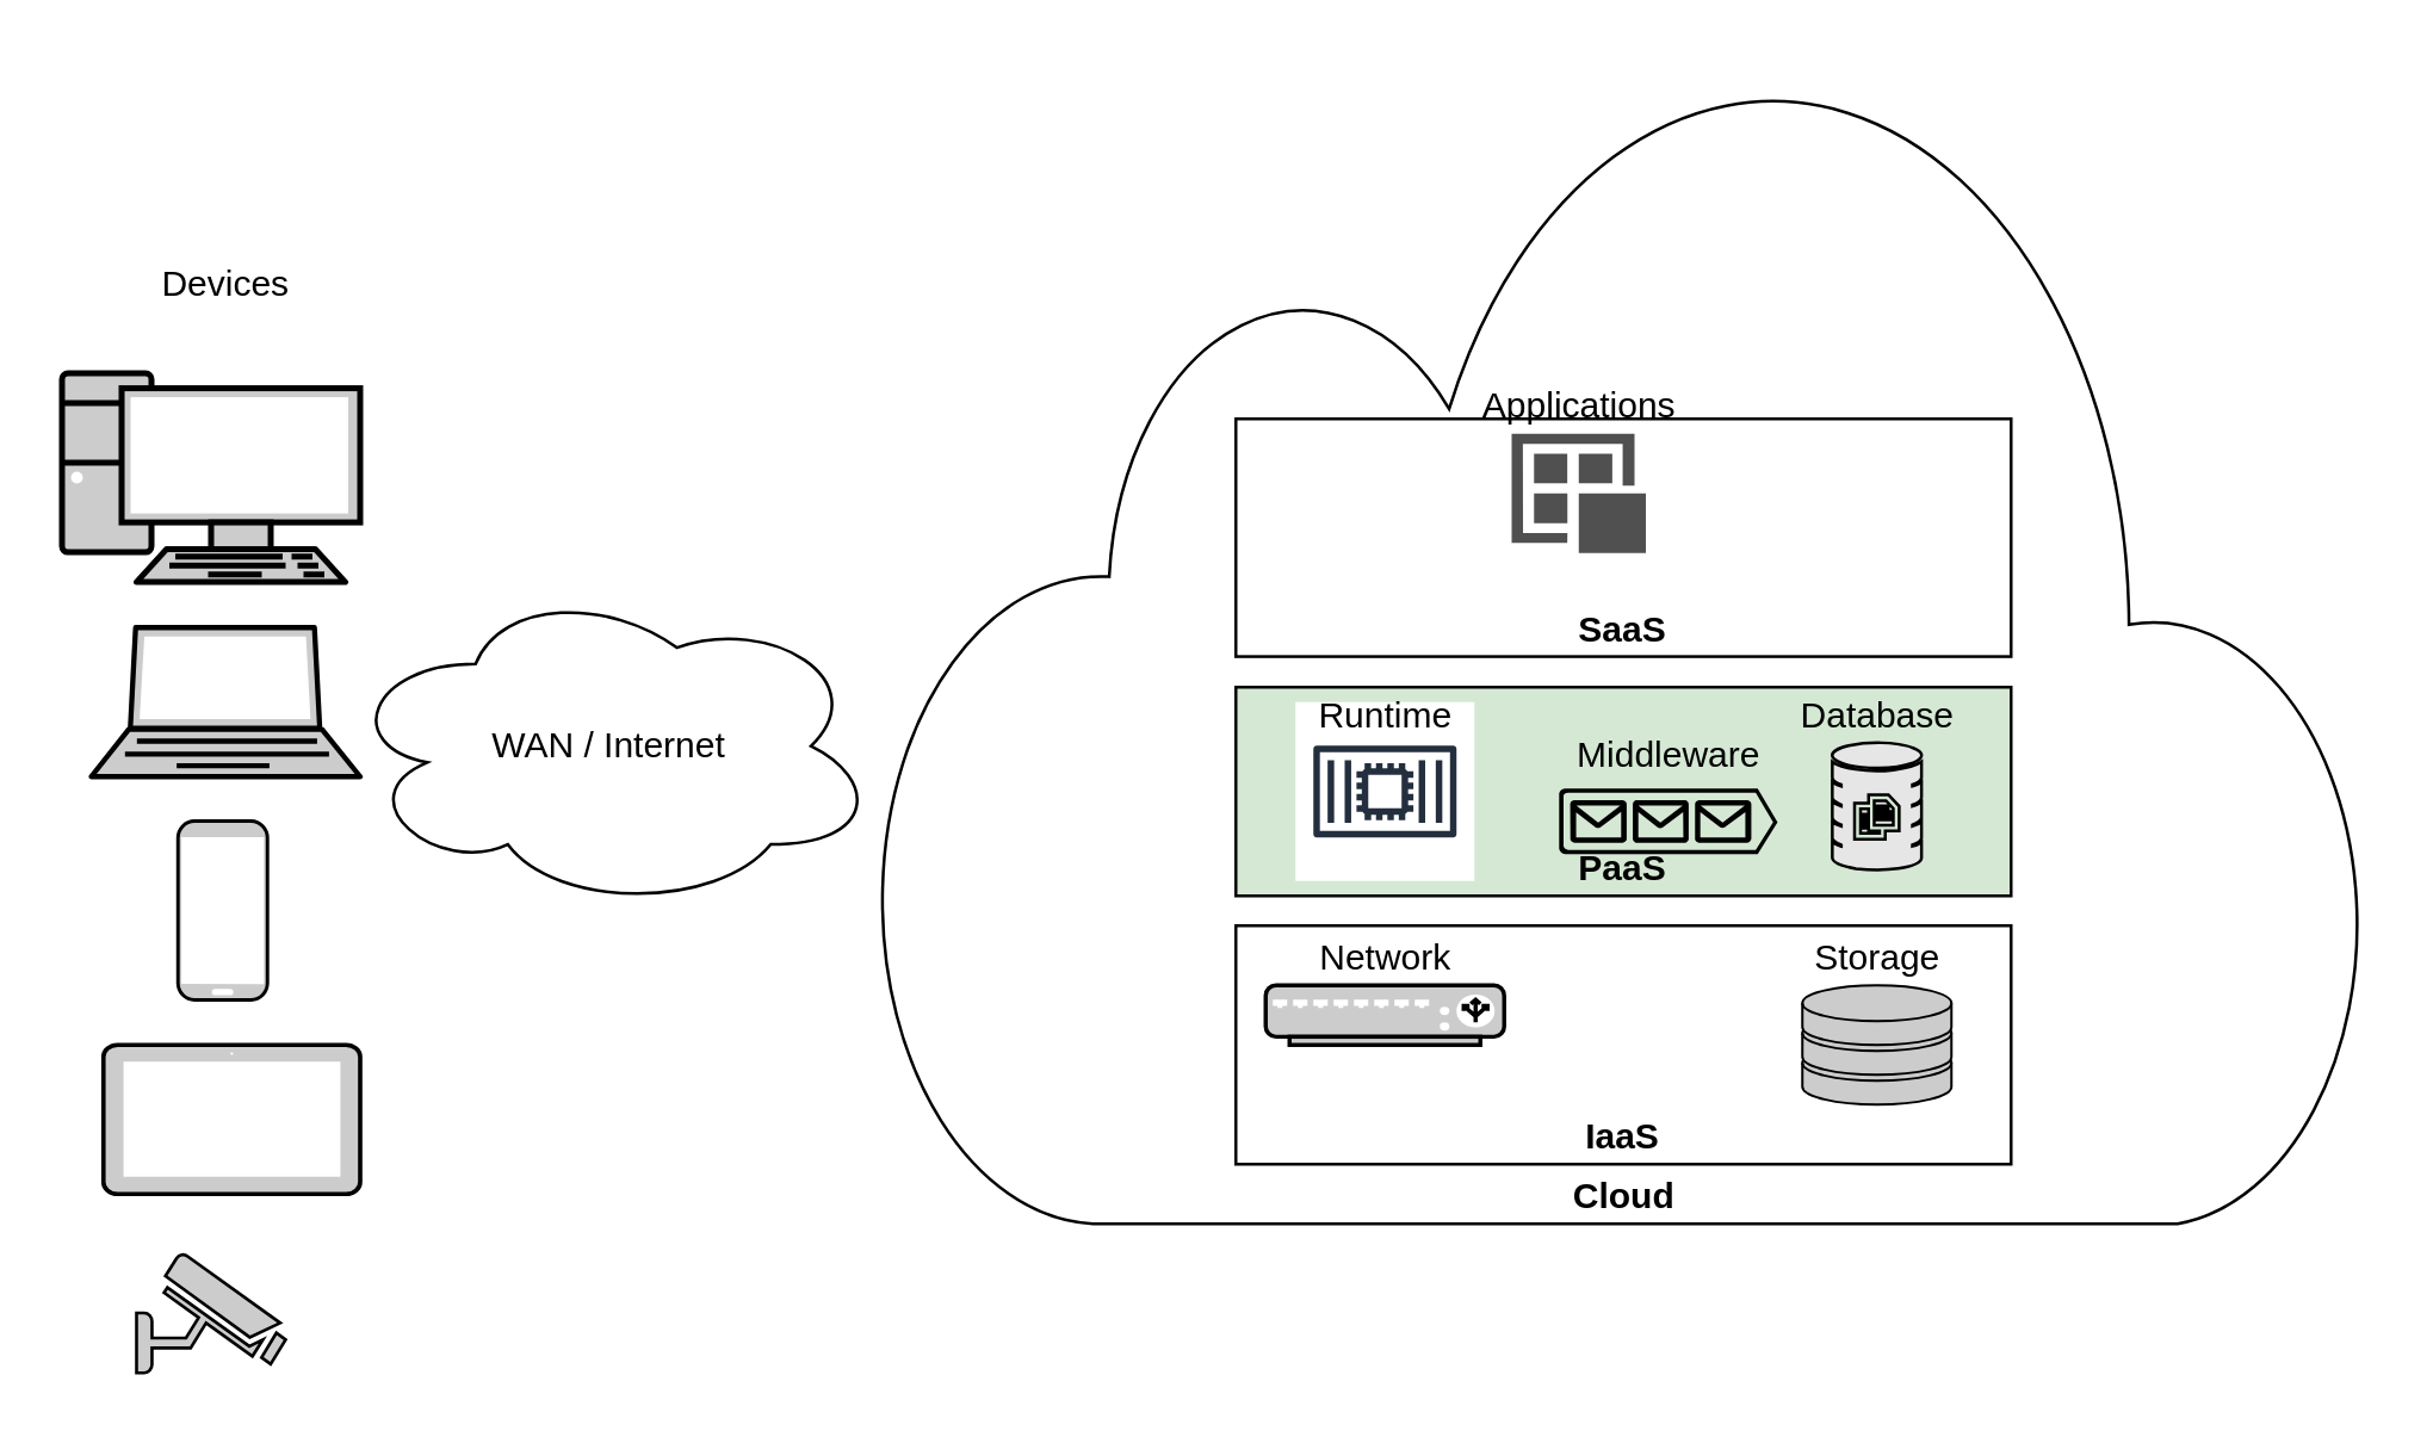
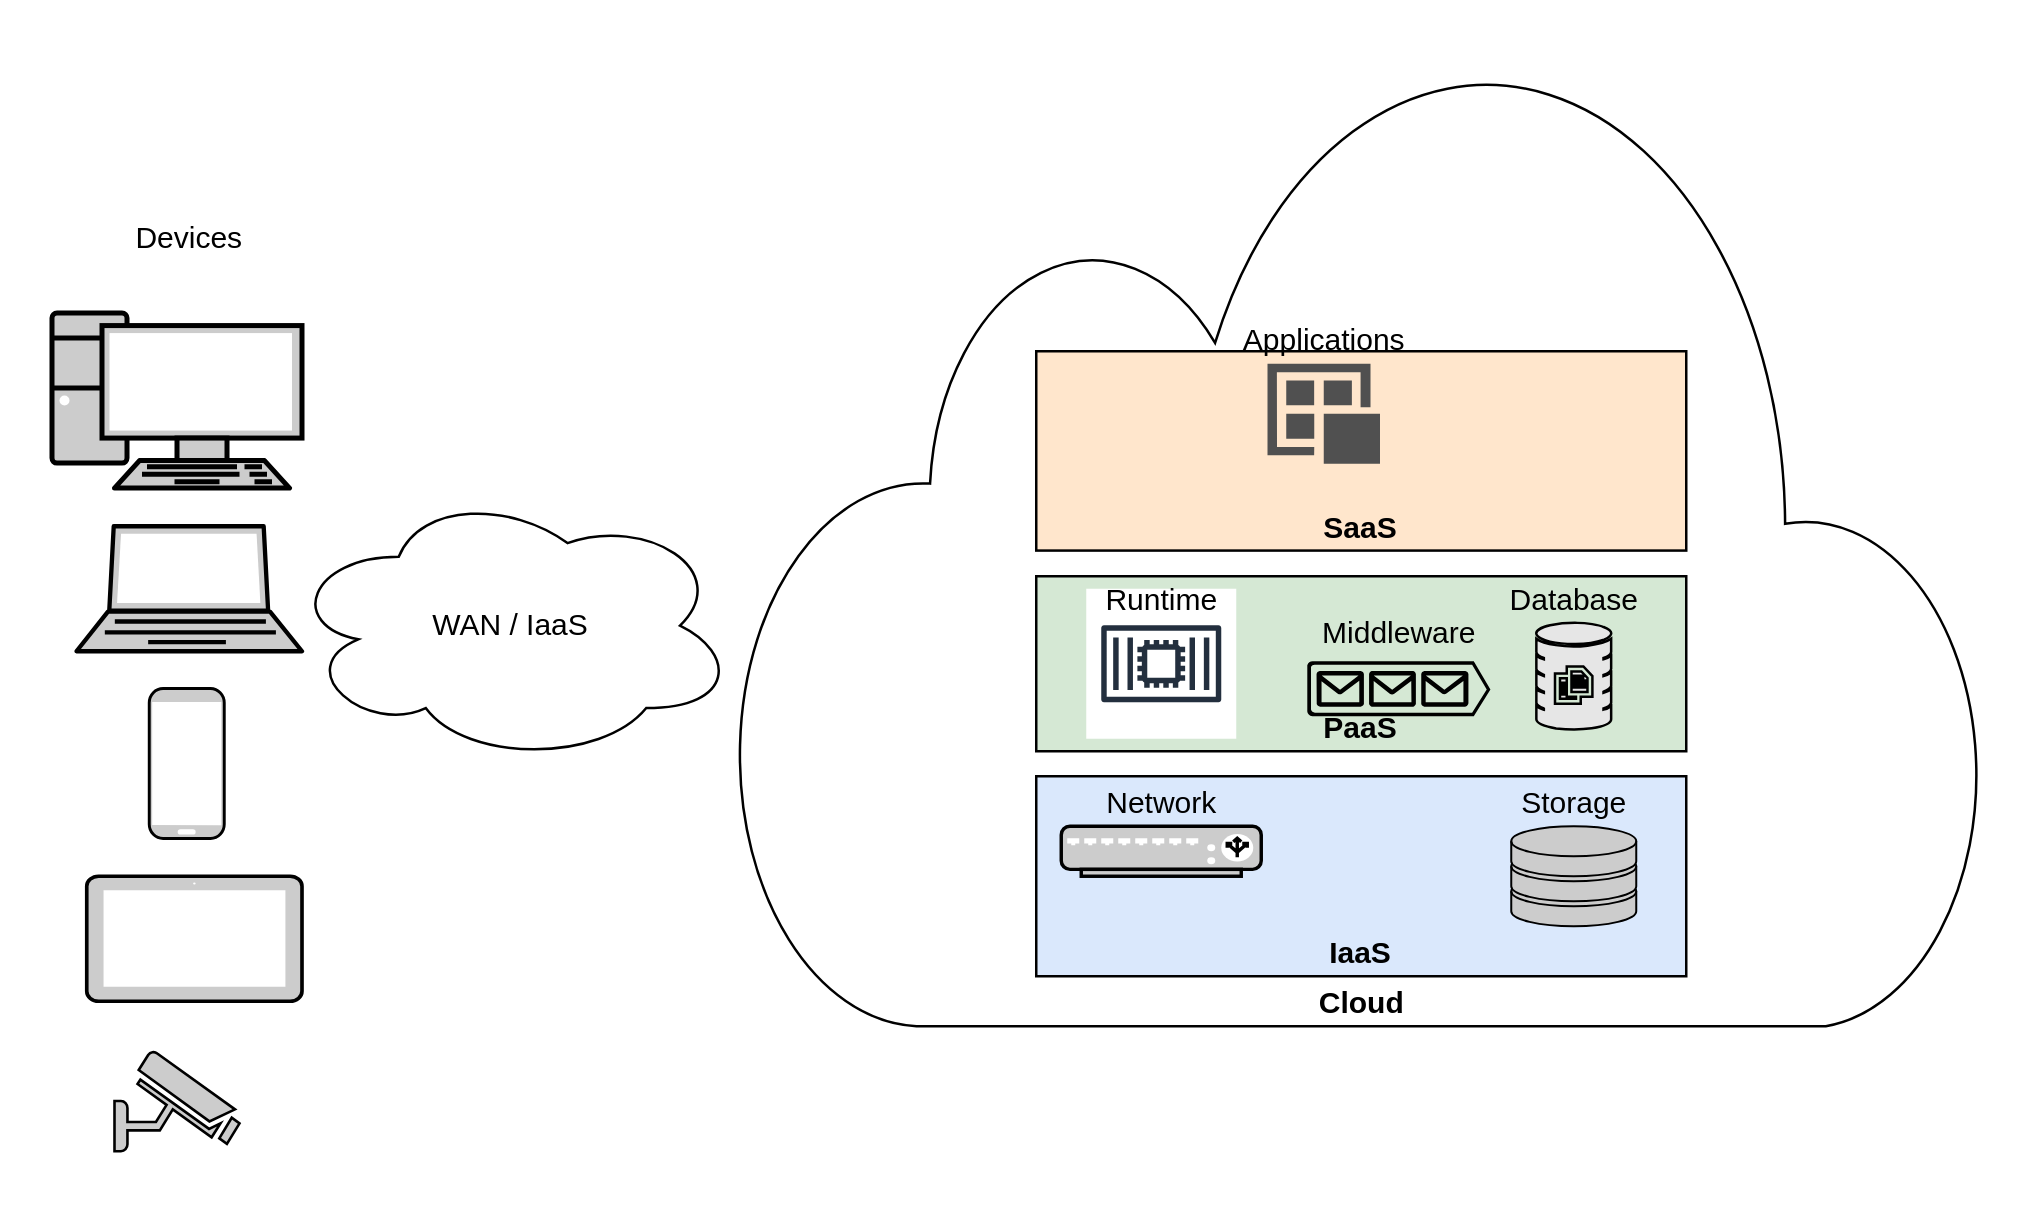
  <mxCell id="0" />
  <mxCell id="1" parent="0" />
  <mxCell id="2" value="Cloud" style="html=1;verticalLabelPosition=middle;align=center;labelBackgroundColor=#ffffff;verticalAlign=bottom;strokeWidth=1;strokeColor=#000000;shadow=0;dashed=0;shape=mxgraph.ios7.icons.cloud;fillColor=#FFFFFF;labelPosition=center;fontStyle=1" vertex="1" parent="1"><mxGeometry x="294" width="500" height="390" as="geometry" y="20" /></mxCell>
  <mxCell id="3" value="" style="fontColor=#0066CC;verticalAlign=top;verticalLabelPosition=bottom;labelPosition=center;align=center;html=1;outlineConnect=0;fillColor=#CCCCCC;strokeColor=#000000;gradientColor=none;gradientDirection=north;strokeWidth=2;shape=mxgraph.networks.security_camera;" vertex="1" parent="1"><mxGeometry x="45.3" y="420" width="50" height="40" as="geometry" /></mxCell>
- <mxCell id="4" value="WAN / Internet" style="ellipse;shape=cloud;whiteSpace=wrap;html=1;strokeColor=#000000;fillColor=#FFFFFF;" vertex="1" parent="1"><mxGeometry x="114" y="194.73" width="180" height="110" as="geometry" /></mxCell>
+ <mxCell id="4" value="WAN / IaaS" style="ellipse;shape=cloud;whiteSpace=wrap;html=1;strokeColor=#000000;fillColor=#FFFFFF;" vertex="1" parent="1"><mxGeometry x="114" y="194.73" width="180" height="110" as="geometry" /></mxCell>
  <mxCell id="5" value="Devices" style="text;html=1;resizable=0;autosize=1;align=center;verticalAlign=middle;points=[];fillColor=none;strokeColor=none;rounded=0;" vertex="1" parent="1"><mxGeometry x="40.2" y="80" width="70" height="30" as="geometry" /></mxCell>
- <mxCell id="6" value="IaaS" style="rounded=0;whiteSpace=wrap;html=1;strokeColor=#000000;fillColor=#FFFFFF;verticalAlign=bottom;fontStyle=1" vertex="1" parent="1"><mxGeometry x="414" y="310" width="260" height="80" as="geometry" /></mxCell>
+ <mxCell id="6" value="IaaS" style="rounded=0;whiteSpace=wrap;html=1;strokeColor=#000000;fillColor=#dae8fc;verticalAlign=bottom;fontStyle=1;" vertex="1" parent="1"><mxGeometry x="414" y="310" width="260" height="80" as="geometry" /></mxCell>
  <mxCell id="7" value="PaaS" style="rounded=0;whiteSpace=wrap;html=1;strokeColor=#000000;fillColor=#d5e8d4;verticalAlign=bottom;fontStyle=1;" vertex="1" parent="1"><mxGeometry x="414" y="230" width="260" height="70" as="geometry" /></mxCell>
- <mxCell id="8" value="SaaS" style="rounded=0;whiteSpace=wrap;html=1;strokeColor=#000000;fillColor=#FFFFFF;verticalAlign=bottom;fontStyle=1" vertex="1" parent="1"><mxGeometry x="414" y="140" width="260" height="79.73" as="geometry" /></mxCell>
+ <mxCell id="8" value="SaaS" style="rounded=0;whiteSpace=wrap;html=1;strokeColor=#000000;fillColor=#ffe6cc;verticalAlign=bottom;fontStyle=1;" vertex="1" parent="1"><mxGeometry x="414" y="140" width="260" height="79.73" as="geometry" /></mxCell>
  <mxCell id="9" value="Storage" style="fontColor=#000000;verticalAlign=bottom;verticalLabelPosition=top;labelPosition=center;align=center;html=1;outlineConnect=0;fillColor=#CCCCCC;strokeColor=#000000;gradientColor=none;gradientDirection=north;strokeWidth=2;shape=mxgraph.networks.storage;" vertex="1" parent="1"><mxGeometry x="604" y="330" width="50" height="40" as="geometry" /></mxCell>
  <mxCell id="10" value="" style="fontColor=#0066CC;verticalAlign=top;verticalLabelPosition=bottom;labelPosition=center;align=center;html=1;outlineConnect=0;fillColor=#CCCCCC;strokeColor=#000000;gradientColor=none;gradientDirection=north;strokeWidth=2;shape=mxgraph.networks.laptop;" vertex="1" parent="1"><mxGeometry x="30.1" y="210" width="90.2" height="50" as="geometry" /></mxCell>
  <mxCell id="11" value="" style="fontColor=#0066CC;verticalAlign=top;verticalLabelPosition=bottom;labelPosition=center;align=center;html=1;outlineConnect=0;fillColor=#CCCCCC;strokeColor=#000000;gradientColor=none;gradientDirection=north;strokeWidth=2;shape=mxgraph.networks.pc;" vertex="1" parent="1"><mxGeometry x="20.3" y="124.73" width="100" height="70" as="geometry" /></mxCell>
  <mxCell id="12" value="Network" style="fontColor=#000000;verticalAlign=bottom;verticalLabelPosition=top;labelPosition=center;align=center;html=1;outlineConnect=0;fillColor=#CCCCCC;strokeColor=#000000;gradientColor=none;gradientDirection=north;strokeWidth=2;shape=mxgraph.networks.load_balancer;" vertex="1" parent="1"><mxGeometry x="424" y="330" width="80" height="20" as="geometry" /></mxCell>
  <mxCell id="13" value="" style="fontColor=#000000;verticalAlign=top;verticalLabelPosition=bottom;labelPosition=center;align=center;html=1;outlineConnect=0;fillColor=#CCCCCC;strokeColor=#000000;gradientColor=none;gradientDirection=north;strokeWidth=2;shape=mxgraph.networks.mobile;" vertex="1" parent="1"><mxGeometry x="59.2" y="274.9" width="30" height="60" as="geometry" /></mxCell>
  <mxCell id="14" value="" style="fontColor=#0066CC;verticalAlign=top;verticalLabelPosition=bottom;labelPosition=center;align=center;html=1;outlineConnect=0;fillColor=#CCCCCC;strokeColor=#000000;gradientColor=none;gradientDirection=north;strokeWidth=2;shape=mxgraph.networks.tablet;" vertex="1" parent="1"><mxGeometry x="34.2" y="350" width="86.1" height="50" as="geometry" /></mxCell>
  <mxCell id="15" value="Database" style="sketch=0;html=1;aspect=fixed;strokeColor=default;shadow=0;align=center;verticalAlign=bottom;fillColor=#E6E6E6;shape=mxgraph.gcp2.database_3;strokeWidth=1;fontColor=#000000;labelPosition=center;verticalLabelPosition=top;" vertex="1" parent="1"><mxGeometry x="614" y="248.57" width="30" height="42.86" as="geometry" /></mxCell>
  <mxCell id="16" value="Middleware" style="sketch=0;aspect=fixed;pointerEvents=1;shadow=0;dashed=0;html=1;strokeColor=none;labelPosition=center;verticalLabelPosition=top;verticalAlign=middle;align=center;fillColor=#000000;shape=mxgraph.azure.queue_generic;strokeWidth=1;fontColor=#000000;" vertex="1" parent="1"><mxGeometry x="522.34" y="264" width="73.33" height="22" as="geometry" /></mxCell>
  <mxCell id="17" value="" style="sketch=0;outlineConnect=0;fontColor=#232F3E;gradientColor=none;strokeColor=#232F3E;fillColor=#ffffff;dashed=0;verticalLabelPosition=top;verticalAlign=bottom;align=center;html=1;fontSize=12;fontStyle=0;aspect=fixed;shape=mxgraph.aws4.resourceIcon;resIcon=mxgraph.aws4.container_2;strokeWidth=1;labelPosition=center;" vertex="1" parent="1"><mxGeometry x="434" y="235" width="60" height="60" as="geometry" /></mxCell>
  <mxCell id="18" value="Runtime" style="text;html=1;resizable=0;autosize=1;align=center;verticalAlign=middle;points=[];fillColor=none;strokeColor=none;rounded=0;strokeWidth=1;fontColor=#000000;" vertex="1" parent="1"><mxGeometry x="429" y="224.73" width="70" height="30" as="geometry" /></mxCell>
  <mxCell id="19" value="Applications" style="sketch=0;pointerEvents=1;shadow=0;dashed=0;html=1;strokeColor=none;labelPosition=center;verticalLabelPosition=top;verticalAlign=bottom;align=center;fillColor=#505050;shape=mxgraph.mscae.intune.apps;strokeWidth=1;fontColor=#000000;" vertex="1" parent="1"><mxGeometry x="506.5" y="145" width="45" height="40" as="geometry" /></mxCell>
